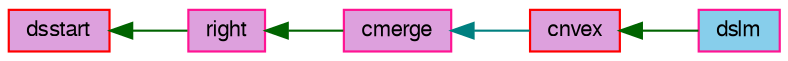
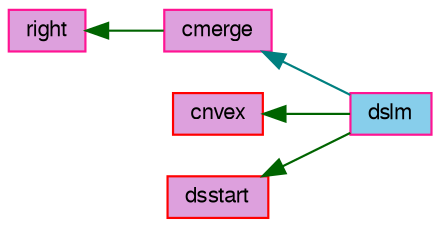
  digraph {
    rankdir=LR
    node [color=deeppink fillcolor=plum fontname=FreeSans fontsize=10 shape=record style=filled]
    edge [color=darkgreen dir=back fontname=FreeSans fontsize=10 labelfontname=FreeSans labelfontsize=10 style=solid]
    n1 [fontcolor=black height=0.2 label=right width=0.4]
    n2 [height=0.2 label=cmerge width=0.4]
    n3 [color=red height=0.2 label=cnvex width=0.4]
    n4 [fillcolor=skyblue height=0.2 label=dslm width=0.4]
    n5 [color=red height=0.2 label=dsstart width=0.4]
    n1 -> n2
-   n2 -> n3 [color=teal]
+   n2 -> n4 [color=teal]
    n3 -> n4
-   n5 -> n1
+   n5 -> n4
  }
